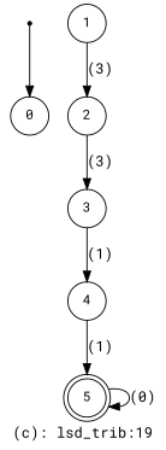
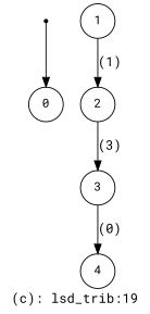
  digraph {
    fontname="Roboto Mono"
    label="(c): lsd_trib:19"
    rankdir=TB
    node [fontname="Roboto Mono" fontsize=12 shape=circle]
    edge [fontname="Roboto Mono"]
    n1 [label=0]
    n2 [label=1]
    n3 [label=2]
    n4 [label=3]
    n5 [label=4]
-   n6 [label=5 shape=doublecircle]
    n7 [label=5 shape=point]
-   n2 -> n3 [label="(3)"]
+   n2 -> n3 [label="(1)"]
    n3 -> n4 [label="(3)"]
-   n4 -> n5 [label="(1)"]
-   n5 -> n6 [label="(1)"]
-   n6 -> n6 [label="(0)"]
+   n4 -> n5 [label="(0)"]
    n7 -> n1
  }
